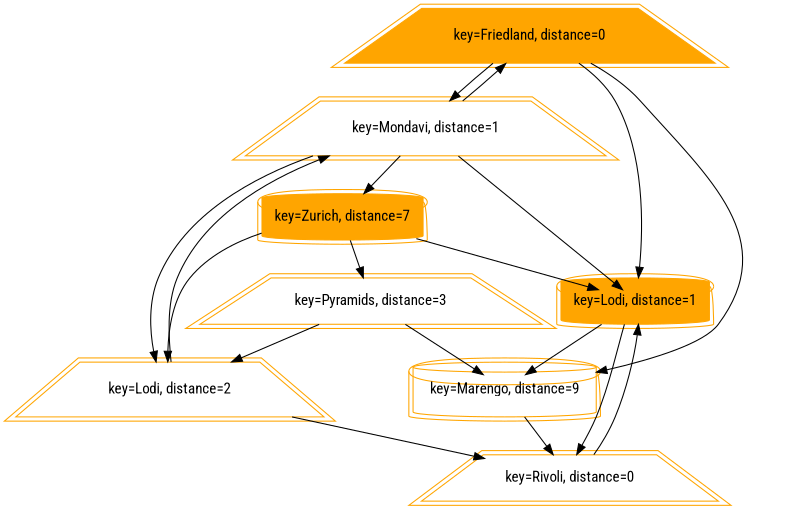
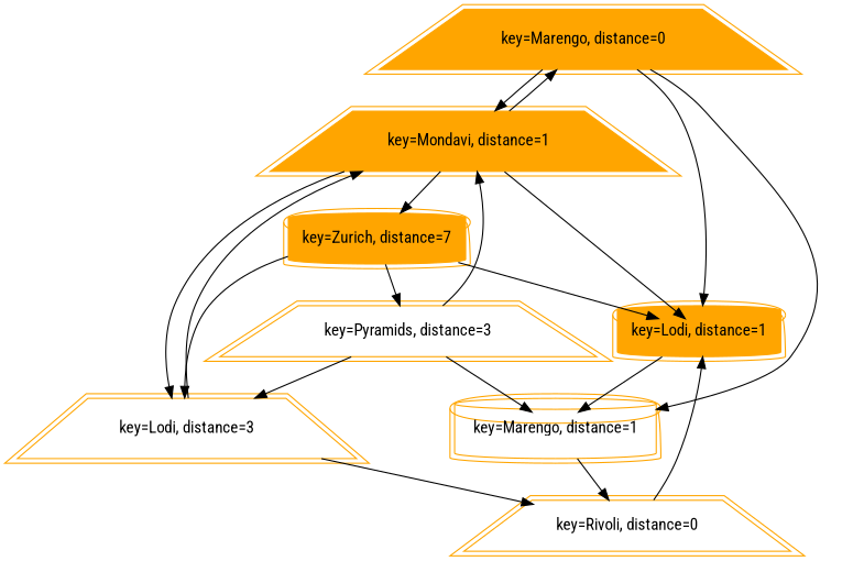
  digraph {
    fontname="Roboto Condensed"
    node [color=orange fillcolor=white fontname="Roboto Condensed" peripheries=2 shape=trapezium style=filled]
    edge [fontname="Roboto Condensed"]
-   n1 [fillcolor=orange label="key=Friedland, distance=0"]
-   n2 [label="key=Mondavi, distance=1"]
+   n1 [fillcolor=orange label="key=Marengo, distance=0"]
+   n2 [fillcolor=orange label="key=Mondavi, distance=1"]
    n3 [fillcolor=orange label="key=Lodi, distance=1" shape=cylinder]
-   n4 [label="key=Marengo, distance=9" shape=cylinder]
-   n5 [label="key=Lodi, distance=2"]
+   n4 [label="key=Marengo, distance=1" shape=cylinder]
+   n5 [label="key=Lodi, distance=3"]
    n6 [fillcolor=orange label="key=Zurich, distance=7" shape=cylinder]
    n7 [label="key=Rivoli, distance=0"]
    n8 [label="key=Pyramids, distance=3"]
    n1 -> n2
    n1 -> n3
    n1 -> n4
    n2 -> n1
    n2 -> n3
    n2 -> n5
    n2 -> n6
    n3 -> n4
-   n3 -> n7
    n4 -> n7
    n5 -> n2
    n5 -> n7
    n6 -> n3
    n6 -> n5
    n6 -> n8
    n7 -> n3
+   n8 -> n2
    n8 -> n4
    n8 -> n5
  }
